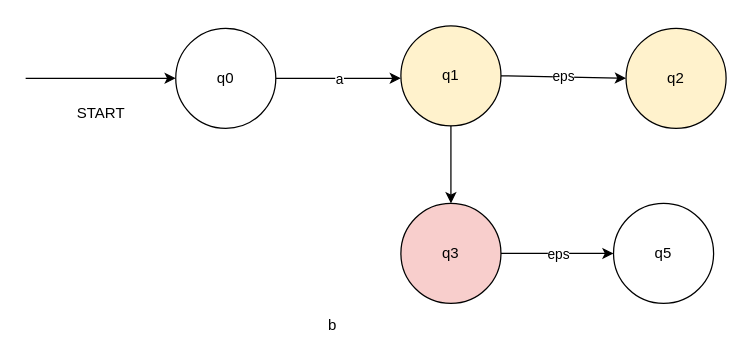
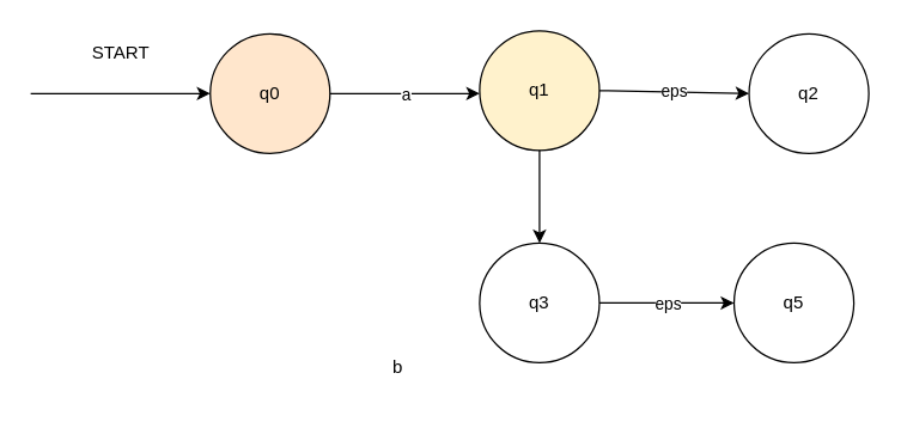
  <mxCell id="0" />
  <mxCell id="1" parent="0" />
  <mxCell id="2" value="" style="endArrow=classic;html=1;rounded=0;" edge="1" parent="1"><mxGeometry width="50" height="50" relative="1" as="geometry"><mxPoint x="20" y="62" as="sourcePoint" /><mxPoint x="140" y="62" as="targetPoint" /></mxGeometry></mxCell>
- <mxCell id="3" value="START" style="text;html=1;align=center;verticalAlign=middle;resizable=0;points=[];autosize=1;strokeColor=none;fillColor=none;" vertex="1" parent="1"><mxGeometry x="50" y="75" width="60" height="30" as="geometry" /></mxCell>
- <mxCell id="4" value="q0" style="ellipse;whiteSpace=wrap;html=1;aspect=fixed;" vertex="1" parent="1"><mxGeometry x="140" y="22" width="80" height="80" as="geometry" /></mxCell>
+ <mxCell id="3" value="START" style="text;html=1;align=center;verticalAlign=middle;resizable=0;points=[];autosize=1;strokeColor=none;fillColor=none;" vertex="1" parent="1"><mxGeometry x="50" y="20" width="60" height="30" as="geometry" /></mxCell>
+ <mxCell id="4" value="q0" style="ellipse;whiteSpace=wrap;html=1;aspect=fixed;fillColor=#ffe6cc;" vertex="1" parent="1"><mxGeometry x="140" y="22" width="80" height="80" as="geometry" /></mxCell>
  <mxCell id="5" value="" style="endArrow=classic;html=1;rounded=0;exitX=1;exitY=0.5;exitDx=0;exitDy=0;" edge="1" parent="1" source="4"><mxGeometry relative="1" as="geometry"><mxPoint x="360" y="92" as="sourcePoint" /><mxPoint x="320" y="62" as="targetPoint" /></mxGeometry></mxCell>
  <mxCell id="6" value="a" style="edgeLabel;resizable=0;html=1;;align=center;verticalAlign=middle;" connectable="0" vertex="1" parent="5"><mxGeometry relative="1" as="geometry" /></mxCell>
  <mxCell id="7" value="q1" style="ellipse;whiteSpace=wrap;html=1;aspect=fixed;fillColor=#fff2cc;" vertex="1" parent="1"><mxGeometry x="320" y="20" width="80" height="80" as="geometry" /></mxCell>
  <mxCell id="8" value="" style="endArrow=classic;html=1;rounded=0;exitX=1;exitY=0.5;exitDx=0;exitDy=0;" edge="1" parent="1" source="7"><mxGeometry relative="1" as="geometry"><mxPoint x="360" y="92" as="sourcePoint" /><mxPoint x="500" y="62" as="targetPoint" /></mxGeometry></mxCell>
  <mxCell id="9" value="eps" style="edgeLabel;resizable=0;html=1;;align=center;verticalAlign=middle;" connectable="0" vertex="1" parent="8"><mxGeometry relative="1" as="geometry" /></mxCell>
- <mxCell id="10" value="q2" style="ellipse;whiteSpace=wrap;html=1;aspect=fixed;fillColor=#fff2cc;" vertex="1" parent="1"><mxGeometry x="500" y="22" width="80" height="80" as="geometry" /></mxCell>
+ <mxCell id="10" value="q2" style="ellipse;whiteSpace=wrap;html=1;aspect=fixed;" vertex="1" parent="1"><mxGeometry x="500" y="22" width="80" height="80" as="geometry" /></mxCell>
  <mxCell id="11" value="" style="endArrow=classic;html=1;rounded=0;exitX=0.5;exitY=1;exitDx=0;exitDy=0;" edge="1" parent="1" source="7"><mxGeometry width="50" height="50" relative="1" as="geometry"><mxPoint x="390" y="112" as="sourcePoint" /><mxPoint x="360" y="162" as="targetPoint" /></mxGeometry></mxCell>
- <mxCell id="12" value="q3" style="ellipse;whiteSpace=wrap;html=1;aspect=fixed;fillColor=#f8cecc;" vertex="1" parent="1"><mxGeometry x="320" y="162" width="80" height="80" as="geometry" /></mxCell>
+ <mxCell id="12" value="q3" style="ellipse;whiteSpace=wrap;html=1;aspect=fixed;" vertex="1" parent="1"><mxGeometry x="320" y="162" width="80" height="80" as="geometry" /></mxCell>
  <mxCell id="13" value="" style="endArrow=classic;html=1;rounded=0;exitX=1;exitY=0.5;exitDx=0;exitDy=0;" edge="1" parent="1" source="12"><mxGeometry relative="1" as="geometry"><mxPoint x="360" y="92" as="sourcePoint" /><mxPoint x="490" y="202" as="targetPoint" /></mxGeometry></mxCell>
  <mxCell id="14" value="eps" style="edgeLabel;resizable=0;html=1;;align=center;verticalAlign=middle;" connectable="0" vertex="1" parent="13"><mxGeometry relative="1" as="geometry" /></mxCell>
  <mxCell id="15" value="q5" style="ellipse;whiteSpace=wrap;html=1;aspect=fixed;" vertex="1" parent="1"><mxGeometry x="490" y="162" width="80" height="80" as="geometry" /></mxCell>
- <mxCell id="16" value="b" style="text;html=1;align=center;verticalAlign=middle;resizable=0;points=[];autosize=1;strokeColor=none;fillColor=none;" vertex="1" parent="1"><mxGeometry x="250" y="245" width="30" height="30" as="geometry" /></mxCell>
+ <mxCell id="16" value="b" style="text;html=1;align=center;verticalAlign=middle;resizable=0;points=[];autosize=1;strokeColor=none;fillColor=none;" vertex="1" parent="1"><mxGeometry x="250" y="230" width="30" height="30" as="geometry" /></mxCell>
